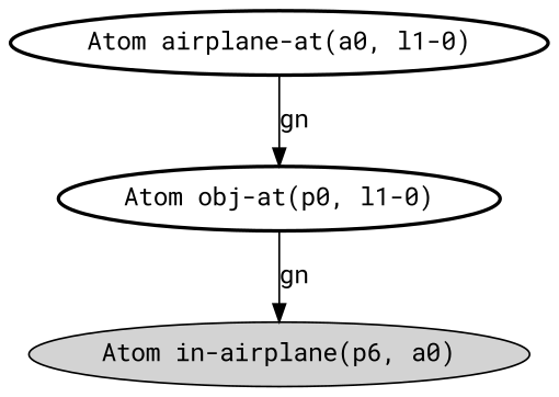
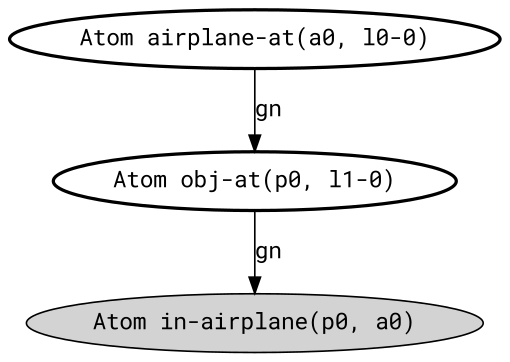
  digraph {
    fontname="Roboto Mono"
    node [fontname="Roboto Mono" style=bold]
    edge [fontname="Roboto Mono"]
-   n1 [label="Atom in-airplane(p6, a0)" style=filled]
-   n2 [label="Atom airplane-at(a0, l1-0)"]
+   n1 [label="Atom in-airplane(p0, a0)" style=filled]
+   n2 [label="Atom airplane-at(a0, l0-0)"]
    n3 [label="Atom obj-at(p0, l1-0)"]
    n2 -> n3 [label=gn]
    n3 -> n1 [label=gn]
  }
